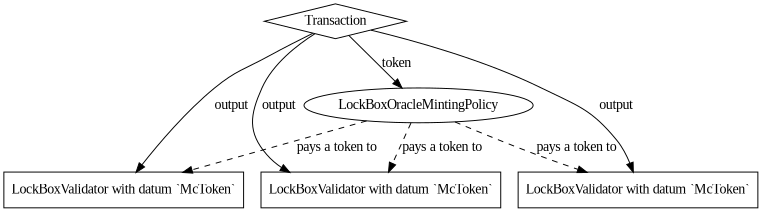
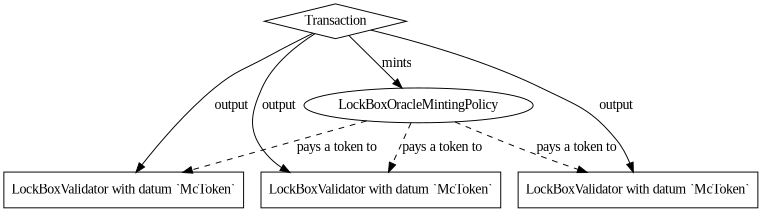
  strict digraph {
    fontname="Liberation Serif"
    node [shape=record fontname="Liberation Serif"]
    edge [fontname="Liberation Serif"]
    Transaction [shape=diamond]
    LockBoxOracleMintingPolicy [shape=ellipse]
    n3 [label="LockBoxValidator with datum `McToken`"]
    n4 [label="LockBoxValidator with datum `McToken`"]
    n5 [label="LockBoxValidator with datum `McToken`"]
-   Transaction -> LockBoxOracleMintingPolicy [label=token]
+   Transaction -> LockBoxOracleMintingPolicy [label=mints]
    Transaction -> n3 [label=output]
    Transaction -> n4 [label=output]
    Transaction -> n5 [label=output]
    LockBoxOracleMintingPolicy -> n3 [label="pays a token to" style=dashed]
    LockBoxOracleMintingPolicy -> n4 [label="pays a token to" style=dashed]
    LockBoxOracleMintingPolicy -> n5 [label="pays a token to" style=dashed]
  }
